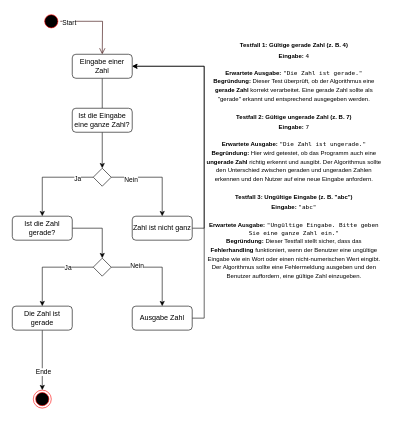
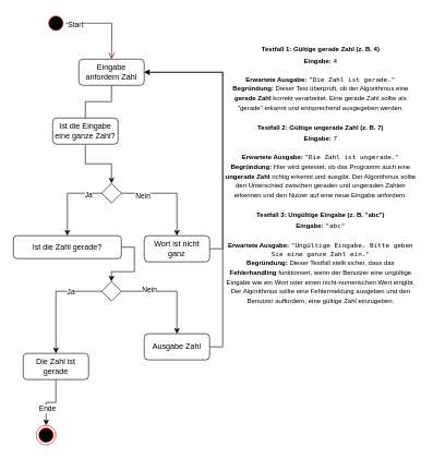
  <mxCell id="0" />
  <mxCell id="1" parent="0" />
  <mxCell id="2" value="" style="ellipse;html=1;shape=startState;fillColor=#000000;strokeColor=#ff0000;" parent="1" vertex="1"><mxGeometry x="70" y="20" width="30" height="30" as="geometry" /></mxCell>
  <mxCell id="3" value="" style="edgeStyle=orthogonalEdgeStyle;html=1;verticalAlign=bottom;endArrow=open;endSize=8;strokeColor=#330000;rounded=0;" parent="1" source="2" edge="1"><mxGeometry relative="1" as="geometry"><mxPoint x="170" y="90" as="targetPoint" /></mxGeometry></mxCell>
  <mxCell id="4" value="Start" style="edgeLabel;html=1;align=center;verticalAlign=middle;resizable=0;points=[];" parent="3" vertex="1" connectable="0"><mxGeometry x="-0.776" y="-1" relative="1" as="geometry"><mxPoint as="offset" /></mxGeometry></mxCell>
  <mxCell id="5" value="" style="ellipse;html=1;shape=endState;fillColor=#000000;strokeColor=#ff0000;" parent="1" vertex="1"><mxGeometry x="55" y="650" width="30" height="30" as="geometry" /></mxCell>
  <mxCell id="6" style="edgeStyle=orthogonalEdgeStyle;rounded=0;orthogonalLoop=1;jettySize=auto;html=1;exitX=0.5;exitY=1;exitDx=0;exitDy=0;entryX=0.5;entryY=0;entryDx=0;entryDy=0;endArrow=none;" parent="1" source="7" target="9" edge="1"><mxGeometry relative="1" as="geometry" /></mxCell>
- <mxCell id="7" value="Eingabe einer Zahl" style="rounded=1;whiteSpace=wrap;html=1;" parent="1" vertex="1"><mxGeometry x="120" y="90" width="100" height="40" as="geometry" /></mxCell>
+ <mxCell id="7" value="Eingabe anfordern Zahl" style="rounded=1;whiteSpace=wrap;html=1;" parent="1" vertex="1"><mxGeometry x="120" y="90" width="100" height="40" as="geometry" /></mxCell>
  <mxCell id="8" style="edgeStyle=orthogonalEdgeStyle;rounded=0;orthogonalLoop=1;jettySize=auto;html=1;exitX=0.5;exitY=1;exitDx=0;exitDy=0;entryX=0.5;entryY=0;entryDx=0;entryDy=0;" parent="1" source="9" target="14" edge="1"><mxGeometry relative="1" as="geometry" /></mxCell>
- <mxCell id="9" value="Ist die Eingabe eine ganze Zahl?" style="rounded=1;whiteSpace=wrap;html=1;" parent="1" vertex="1"><mxGeometry x="120" y="180" width="100" height="40" as="geometry" /></mxCell>
+ <mxCell id="9" value="Ist die Eingabe eine ganze Zahl?" style="rounded=1;whiteSpace=wrap;html=1;" parent="1" vertex="1"><mxGeometry x="80" y="180" width="100" height="40" as="geometry" /></mxCell>
  <mxCell id="10" style="edgeStyle=orthogonalEdgeStyle;rounded=0;orthogonalLoop=1;jettySize=auto;html=1;exitX=0;exitY=0.5;exitDx=0;exitDy=0;entryX=0.5;entryY=0;entryDx=0;entryDy=0;" parent="1" source="14" target="16" edge="1"><mxGeometry relative="1" as="geometry" /></mxCell>
  <mxCell id="11" value="Ja" style="edgeLabel;html=1;align=center;verticalAlign=middle;resizable=0;points=[];" parent="10" vertex="1" connectable="0"><mxGeometry x="-0.643" y="2" relative="1" as="geometry"><mxPoint as="offset" /></mxGeometry></mxCell>
  <mxCell id="12" style="edgeStyle=orthogonalEdgeStyle;rounded=0;orthogonalLoop=1;jettySize=auto;html=1;exitX=1;exitY=0.5;exitDx=0;exitDy=0;entryX=0.5;entryY=0;entryDx=0;entryDy=0;" edge="1" parent="1" source="14" target="29"><mxGeometry relative="1" as="geometry" /></mxCell>
  <mxCell id="13" value="Nein" style="edgeLabel;html=1;align=center;verticalAlign=middle;resizable=0;points=[];" vertex="1" connectable="0" parent="12"><mxGeometry x="-0.573" y="-3" relative="1" as="geometry"><mxPoint as="offset" /></mxGeometry></mxCell>
  <mxCell id="14" value="" style="rhombus;whiteSpace=wrap;html=1;" parent="1" vertex="1"><mxGeometry x="155" y="280" width="30" height="30" as="geometry" /></mxCell>
  <mxCell id="15" style="edgeStyle=orthogonalEdgeStyle;rounded=0;orthogonalLoop=1;jettySize=auto;html=1;exitX=1;exitY=0.5;exitDx=0;exitDy=0;entryX=0.5;entryY=0;entryDx=0;entryDy=0;" parent="1" source="16" target="24" edge="1"><mxGeometry relative="1" as="geometry" /></mxCell>
- <mxCell id="16" value="Ist die Zahl gerade?" style="rounded=1;whiteSpace=wrap;html=1;" parent="1" vertex="1"><mxGeometry x="20" y="360" width="100" height="40" as="geometry" /></mxCell>
+ <mxCell id="16" value="Ist die Zahl gerade?" style="rounded=1;whiteSpace=wrap;html=1;" parent="1" vertex="1"><mxGeometry x="20" y="360" width="165" height="35" as="geometry" /></mxCell>
  <mxCell id="17" style="edgeStyle=orthogonalEdgeStyle;rounded=0;orthogonalLoop=1;jettySize=auto;html=1;exitX=0.5;exitY=1;exitDx=0;exitDy=0;entryX=0.5;entryY=0;entryDx=0;entryDy=0;" parent="1" source="19" target="5" edge="1"><mxGeometry relative="1" as="geometry"><mxPoint x="70" y="650" as="targetPoint" /></mxGeometry></mxCell>
  <mxCell id="18" value="Ende" style="edgeLabel;html=1;align=center;verticalAlign=middle;resizable=0;points=[];" parent="17" vertex="1" connectable="0"><mxGeometry x="0.384" y="1" relative="1" as="geometry"><mxPoint as="offset" /></mxGeometry></mxCell>
- <mxCell id="19" value="Die Zahl ist gerade" style="rounded=1;whiteSpace=wrap;html=1;" parent="1" vertex="1"><mxGeometry x="20" y="510" width="100" height="40" as="geometry" /></mxCell>
+ <mxCell id="19" value="Die Zahl ist gerade" style="rounded=1;whiteSpace=wrap;html=1;" parent="1" vertex="1"><mxGeometry x="35" y="540" width="100" height="40" as="geometry" /></mxCell>
  <mxCell id="20" style="edgeStyle=orthogonalEdgeStyle;rounded=0;orthogonalLoop=1;jettySize=auto;html=1;exitX=0;exitY=0.5;exitDx=0;exitDy=0;entryX=0.5;entryY=0;entryDx=0;entryDy=0;" parent="1" source="24" target="19" edge="1"><mxGeometry relative="1" as="geometry" /></mxCell>
  <mxCell id="21" value="Ja" style="edgeLabel;html=1;align=center;verticalAlign=middle;resizable=0;points=[];" parent="20" vertex="1" connectable="0"><mxGeometry x="-0.422" relative="1" as="geometry"><mxPoint as="offset" /></mxGeometry></mxCell>
  <mxCell id="22" style="edgeStyle=orthogonalEdgeStyle;rounded=0;orthogonalLoop=1;jettySize=auto;html=1;exitX=1;exitY=0.5;exitDx=0;exitDy=0;entryX=0.5;entryY=0;entryDx=0;entryDy=0;" edge="1" parent="1" source="24" target="27"><mxGeometry relative="1" as="geometry" /></mxCell>
  <mxCell id="23" value="Nein" style="edgeLabel;html=1;align=center;verticalAlign=middle;resizable=0;points=[];" vertex="1" connectable="0" parent="22"><mxGeometry x="-0.44" y="3" relative="1" as="geometry"><mxPoint as="offset" /></mxGeometry></mxCell>
  <mxCell id="24" value="" style="rhombus;whiteSpace=wrap;html=1;" parent="1" vertex="1"><mxGeometry x="155" y="430" width="30" height="30" as="geometry" /></mxCell>
  <mxCell id="25" value="&lt;h3 data-end=&quot;141&quot; data-start=&quot;90&quot;&gt;&lt;font style=&quot;font-size: 10px;&quot;&gt;&lt;strong style=&quot;&quot; data-end=&quot;139&quot; data-start=&quot;94&quot;&gt;Testfall 1: Gültige gerade Zahl (z. B. 4)&lt;br&gt;&lt;/strong&gt;&lt;strong style=&quot;background-color: transparent;&quot; data-end=&quot;154&quot; data-start=&quot;142&quot;&gt;Eingabe:&lt;/strong&gt;&lt;span style=&quot;background-color: transparent; font-weight: normal;&quot;&gt; &lt;/span&gt;&lt;code style=&quot;background-color: transparent; font-weight: normal;&quot; data-end=&quot;158&quot; data-start=&quot;155&quot;&gt;4&lt;/code&gt;&lt;/font&gt;&lt;/h3&gt;&lt;p data-end=&quot;392&quot; data-start=&quot;142&quot;&gt;&lt;font style=&quot;font-size: 10px;&quot;&gt;&lt;strong data-end=&quot;183&quot; data-start=&quot;161&quot;&gt;Erwartete Ausgabe:&lt;/strong&gt; &lt;code data-end=&quot;208&quot; data-start=&quot;184&quot;&gt;&quot;Die Zahl ist gerade.&quot;&lt;/code&gt;&lt;br data-end=&quot;211&quot; data-start=&quot;208&quot;&gt;&lt;strong data-end=&quot;226&quot; data-start=&quot;211&quot;&gt;Begründung:&lt;/strong&gt; Dieser Test überprüft, ob der Algorithmus eine &lt;strong data-end=&quot;289&quot; data-start=&quot;274&quot;&gt;gerade Zahl&lt;/strong&gt; korrekt verarbeitet. Eine gerade Zahl sollte als &quot;gerade&quot; erkannt und entsprechend ausgegeben werden.&lt;/font&gt;&lt;/p&gt;&lt;h3 data-end=&quot;447&quot; data-start=&quot;394&quot;&gt;&lt;font style=&quot;font-size: 10px;&quot;&gt;&lt;strong data-end=&quot;445&quot; data-start=&quot;398&quot;&gt;Testfall 2: Gültige ungerade Zahl (z. B. 7)&lt;br&gt;&lt;/strong&gt;&lt;strong style=&quot;background-color: transparent;&quot; data-end=&quot;460&quot; data-start=&quot;448&quot;&gt;Eingabe:&lt;/strong&gt;&lt;span style=&quot;background-color: transparent; font-weight: normal;&quot;&gt; &lt;/span&gt;&lt;code style=&quot;background-color: transparent; font-weight: normal;&quot; data-end=&quot;464&quot; data-start=&quot;461&quot;&gt;7&lt;/code&gt;&lt;/font&gt;&lt;/h3&gt;&lt;p data-end=&quot;714&quot; data-start=&quot;448&quot;&gt;&lt;font style=&quot;font-size: 10px;&quot;&gt;&lt;strong data-end=&quot;489&quot; data-start=&quot;467&quot;&gt;Erwartete Ausgabe:&lt;/strong&gt; &lt;code data-end=&quot;516&quot; data-start=&quot;490&quot;&gt;&quot;Die Zahl ist ungerade.&quot;&lt;/code&gt;&lt;br data-end=&quot;519&quot; data-start=&quot;516&quot;&gt;&lt;strong data-end=&quot;534&quot; data-start=&quot;519&quot;&gt;Begründung:&lt;/strong&gt; Hier wird getestet, ob das Programm auch eine &lt;strong data-end=&quot;598&quot; data-start=&quot;581&quot;&gt;ungerade Zahl&lt;/strong&gt; richtig erkennt und ausgibt. Der Algorithmus sollte den Unterschied zwischen geraden und ungeraden Zahlen erkennen und den Nutzer auf eine neue Eingabe anfordern.&lt;/font&gt;&lt;/p&gt;&lt;h3 data-end=&quot;769&quot; data-start=&quot;716&quot;&gt;&lt;font style=&quot;font-size: 10px;&quot;&gt;&lt;strong data-end=&quot;767&quot; data-start=&quot;720&quot;&gt;Testfall 3: Ungültige Eingabe (z. B. &quot;abc&quot;)&lt;br&gt;&lt;/strong&gt;&lt;strong style=&quot;background-color: transparent;&quot; data-end=&quot;782&quot; data-start=&quot;770&quot;&gt;Eingabe:&lt;/strong&gt;&lt;span style=&quot;background-color: transparent; font-weight: normal;&quot;&gt; &lt;/span&gt;&lt;code style=&quot;background-color: transparent; font-weight: normal;&quot; data-end=&quot;790&quot; data-start=&quot;783&quot;&gt;&quot;abc&quot;&lt;/code&gt;&lt;/font&gt;&lt;/h3&gt;&lt;p data-end=&quot;1173&quot; data-start=&quot;770&quot;&gt;&lt;font style=&quot;font-size: 10px;&quot;&gt;&lt;strong style=&quot;&quot; data-end=&quot;815&quot; data-start=&quot;793&quot;&gt;Erwartete Ausgabe:&lt;/strong&gt; &lt;code style=&quot;&quot; data-end=&quot;875&quot; data-start=&quot;816&quot;&gt;&quot;Ungültige Eingabe. Bitte geben Sie eine ganze Zahl ein.&quot;&lt;/code&gt;&lt;br data-end=&quot;878&quot; data-start=&quot;875&quot;&gt;&lt;strong style=&quot;&quot; data-end=&quot;893&quot; data-start=&quot;878&quot;&gt;Begründung:&lt;/strong&gt; Dieser Testfall stellt sicher, dass das &lt;strong style=&quot;&quot; data-end=&quot;952&quot; data-start=&quot;934&quot;&gt;Fehlerhandling&lt;/strong&gt; funktioniert, wenn der Benutzer eine ungültige Eingabe wie ein Wort oder einen nicht-numerischen Wert eingibt. Der Algorithmus sollte eine Fehlermeldung ausgeben und den Benutzer auffordern, eine gültige Zahl einzugeben.&lt;/font&gt;&lt;/p&gt;" style="text;html=1;align=center;verticalAlign=middle;whiteSpace=wrap;rounded=0;" vertex="1" parent="1"><mxGeometry x="340" y="250" width="300" height="30" as="geometry" /></mxCell>
  <mxCell id="26" style="edgeStyle=orthogonalEdgeStyle;rounded=0;orthogonalLoop=1;jettySize=auto;html=1;exitX=1;exitY=0.5;exitDx=0;exitDy=0;entryX=1;entryY=0.5;entryDx=0;entryDy=0;" edge="1" parent="1" source="27" target="7"><mxGeometry relative="1" as="geometry" /></mxCell>
  <mxCell id="27" value="Ausgabe Zahl" style="rounded=1;whiteSpace=wrap;html=1;" vertex="1" parent="1"><mxGeometry x="220" y="510" width="100" height="40" as="geometry" /></mxCell>
  <mxCell id="28" style="edgeStyle=orthogonalEdgeStyle;rounded=0;orthogonalLoop=1;jettySize=auto;html=1;exitX=1;exitY=0.5;exitDx=0;exitDy=0;entryX=1;entryY=0.5;entryDx=0;entryDy=0;" edge="1" parent="1" source="29" target="7"><mxGeometry relative="1" as="geometry" /></mxCell>
- <mxCell id="29" value="Zahl ist nicht ganz" style="rounded=1;whiteSpace=wrap;html=1;" vertex="1" parent="1"><mxGeometry x="220" y="360" width="100" height="40" as="geometry" /></mxCell>
+ <mxCell id="29" value="Wort ist nicht ganz" style="rounded=1;whiteSpace=wrap;html=1;" vertex="1" parent="1"><mxGeometry x="220" y="360" width="100" height="40" as="geometry" /></mxCell>
